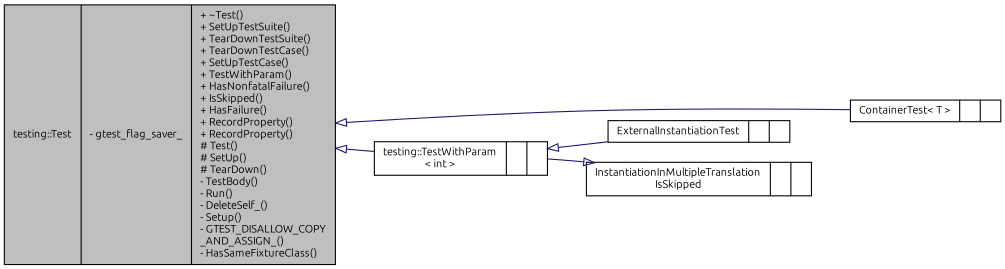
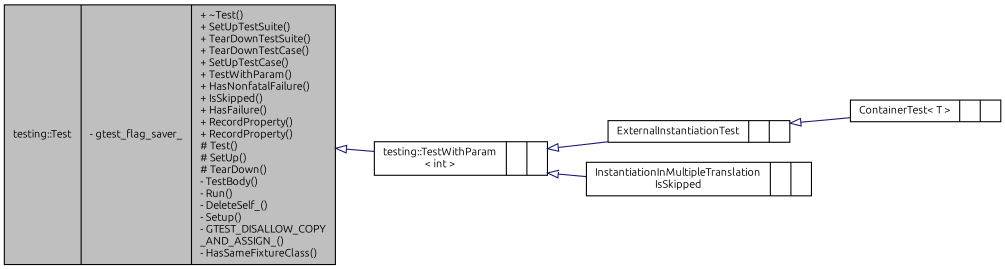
  digraph {
    fontname=Ubuntu
    rankdir=LR
    node [color=black fillcolor=white fontname=Ubuntu fontsize=10 shape=record style=filled]
    edge [arrowtail=onormal color=midnightblue dir=back fontname=Ubuntu fontsize=10 labelfontname=Helvetica labelfontsize=10 style=solid]
    n1 [fillcolor=grey75 fontcolor=black height=0.2 label="{testing::Test\n|- gtest_flag_saver_\l|+ ~Test()\l+ SetUpTestSuite()\l+ TearDownTestSuite()\l+ TearDownTestCase()\l+ SetUpTestCase()\l+ TestWithParam()\l+ HasNonfatalFailure()\l+ IsSkipped()\l+ HasFailure()\l+ RecordProperty()\l+ RecordProperty()\l# Test()\l# SetUp()\l# TearDown()\l- TestBody()\l- Run()\l- DeleteSelf_()\l- Setup()\l- GTEST_DISALLOW_COPY\l_AND_ASSIGN_()\l- HasSameFixtureClass()\l}" width=0.4]
    n2 [height=0.2 label="{ContainerTest\< T \>\n||}" width=0.4]
    n3 [height=0.2 label="{testing::TestWithParam\l\< int \>\n||}" width=0.4]
    n4 [height=0.2 label="{ExternalInstantiationTest\n||}" width=0.4]
    n5 [height=0.2 label="{InstantiationInMultipleTranslation\lIsSkipped\n||}" width=0.4]
-   n1 -> n2
+   n4 -> n2
    n1 -> n3
    n3 -> n4
-   n5 -> n3
+   n3 -> n5
  }
